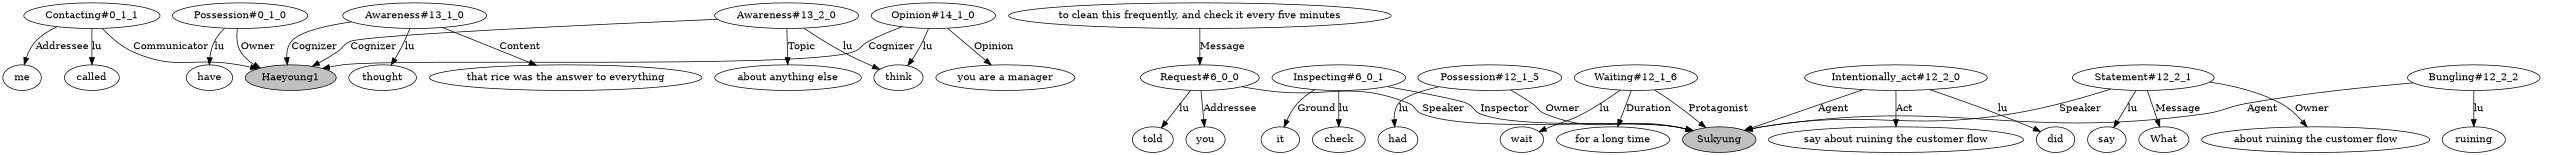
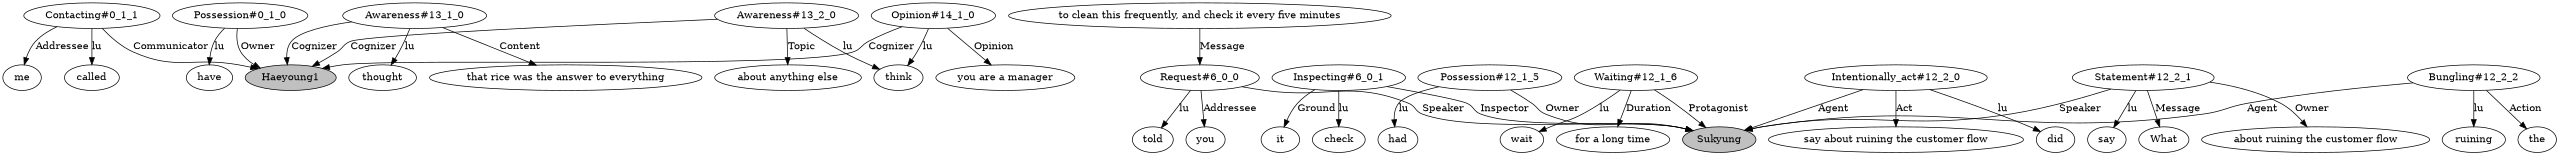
  digraph {
    n1 [fillcolor=gray label=Haeyoung1 style=filled]
    n2 [label="Possession#0_1_0"]
    n3 [label=have]
    n4 [label="Contacting#0_1_1"]
    n5 [label=called]
    n6 [label=me]
    n7 [label="Awareness#13_1_0"]
    n8 [label=thought]
    n9 [label="that rice was the answer to everything"]
    n10 [label="Awareness#13_2_0"]
    n11 [label=think]
    n12 [label="about anything else"]
    n13 [label="Opinion#14_1_0"]
    n14 [label="you are a manager"]
    n15 [fillcolor=gray label=Sukyung style=filled]
    n16 [label="Request#6_0_0"]
    n17 [label=told]
    n18 [label=you]
    n19 [label="to clean this frequently, and check it every five minutes"]
    n20 [label="Inspecting#6_0_1"]
    n21 [label=check]
    n22 [label=it]
    n23 [label="Possession#12_1_5"]
    n24 [label=had]
    n25 [label="Waiting#12_1_6"]
    n26 [label=wait]
    n27 [label="for a long time"]
    n28 [label="Intentionally_act#12_2_0"]
    n29 [label=did]
    n30 [label="say about ruining the customer flow"]
    n31 [label="Statement#12_2_1"]
    n32 [label=say]
    n33 [label=What]
    n34 [label="about ruining the customer flow"]
    n35 [label="Bungling#12_2_2"]
    n36 [label=ruining]
+   n37 [label=the]
    n2 -> n1 [label=Owner]
    n2 -> n3 [label=lu]
    n4 -> n1 [label=Communicator]
    n4 -> n5 [label=lu]
    n4 -> n6 [label=Addressee]
    n7 -> n1 [label=Cognizer]
    n7 -> n8 [label=lu]
    n7 -> n9 [label=Content]
    n10 -> n1 [label=Cognizer]
    n10 -> n11 [label=lu]
    n10 -> n12 [label=Topic]
    n13 -> n1 [label=Cognizer]
    n13 -> n11 [label=lu]
    n13 -> n14 [label=Opinion]
    n16 -> n15 [label=Speaker]
    n16 -> n17 [label=lu]
    n16 -> n18 [label=Addressee]
    n19 -> n16 [label=Message]
    n20 -> n15 [label=Inspector]
    n20 -> n21 [label=lu]
    n20 -> n22 [label=Ground]
    n23 -> n15 [label=Owner]
    n23 -> n24 [label=lu]
    n25 -> n15 [label=Protagonist]
    n25 -> n26 [label=lu]
    n25 -> n27 [label=Duration]
    n28 -> n15 [label=Agent]
    n28 -> n29 [label=lu]
    n28 -> n30 [label=Act]
    n31 -> n15 [label=Speaker]
    n31 -> n32 [label=lu]
    n31 -> n33 [label=Message]
    n31 -> n34 [label=Owner]
    n35 -> n15 [label=Agent]
    n35 -> n36 [label=lu]
+   n35 -> n37 [label=Action]
  }
